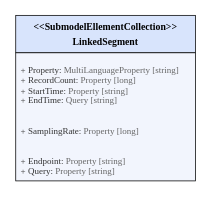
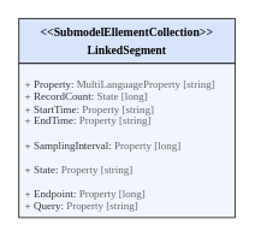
  <mxCell id="0" />
  <mxCell id="1" parent="0" />
  <mxCell id="2" value="" style="rounded=0;whiteSpace=wrap;html=1;fillColor=#D8E4FC;" parent="1" vertex="1"><mxGeometry x="20" y="20" width="240" height="50" as="geometry" /></mxCell>
  <mxCell id="3" value="&lt;font style=&quot;font-size: 13px;&quot; face=&quot;Times New Roman&quot;&gt;&lt;b style=&quot;&quot;&gt;&amp;lt;&amp;lt;SubmodelEllementCollection&amp;gt;&amp;gt;&lt;/b&gt;&lt;/font&gt;" style="text;html=1;align=center;verticalAlign=middle;whiteSpace=wrap;rounded=0;" parent="1" vertex="1"><mxGeometry x="51" y="20" width="178" height="30" as="geometry" /></mxCell>
  <mxCell id="4" value="" style="rounded=0;whiteSpace=wrap;html=1;fillColor=#F2F5FD;" parent="1" vertex="1"><mxGeometry x="20" y="70" width="240" height="171" as="geometry" /></mxCell>
  <mxCell id="5" value="&lt;font style=&quot;color: rgb(51, 51, 51);&quot; face=&quot;Times New Roman&quot;&gt;+ Property:&lt;/font&gt;&lt;font style=&quot;color: rgb(102, 102, 102);&quot; face=&quot;Times New Roman&quot;&gt; MultiLanguageProperty [string]&lt;/font&gt;" style="text;html=1;align=left;verticalAlign=middle;whiteSpace=wrap;rounded=0;" parent="1" vertex="1"><mxGeometry x="25" y="87" width="235" height="13.5" as="geometry" /></mxCell>
- <mxCell id="6" value="&lt;font style=&quot;color: rgb(51, 51, 51);&quot; face=&quot;Times New Roman&quot;&gt;+ RecordCount:&lt;/font&gt;&lt;font style=&quot;color: rgb(102, 102, 102);&quot; face=&quot;Times New Roman&quot;&gt; Property [long]&lt;/font&gt;" style="text;html=1;align=left;verticalAlign=middle;whiteSpace=wrap;rounded=0;" parent="1" vertex="1"><mxGeometry x="25" y="100.5" width="205" height="13.5" as="geometry" /></mxCell>
+ <mxCell id="6" value="&lt;font style=&quot;color: rgb(51, 51, 51);&quot; face=&quot;Times New Roman&quot;&gt;+ RecordCount:&lt;/font&gt;&lt;font style=&quot;color: rgb(102, 102, 102);&quot; face=&quot;Times New Roman&quot;&gt; State [long]&lt;/font&gt;" style="text;html=1;align=left;verticalAlign=middle;whiteSpace=wrap;rounded=0;" parent="1" vertex="1"><mxGeometry x="25" y="100.5" width="205" height="13.5" as="geometry" /></mxCell>
  <mxCell id="7" value="&lt;font style=&quot;color: rgb(51, 51, 51);&quot; face=&quot;Times New Roman&quot;&gt;+ StartTime:&lt;/font&gt;&lt;font style=&quot;color: rgb(102, 102, 102);&quot; face=&quot;Times New Roman&quot;&gt;&amp;nbsp;&lt;/font&gt;&lt;span style=&quot;color: rgb(102, 102, 102); font-family: &amp;quot;Times New Roman&amp;quot;;&quot;&gt;Property [string]&lt;/span&gt;" style="text;html=1;align=left;verticalAlign=middle;whiteSpace=wrap;rounded=0;" parent="1" vertex="1"><mxGeometry x="25" y="114" width="215" height="13.5" as="geometry" /></mxCell>
- <mxCell id="8" value="&lt;font style=&quot;color: rgb(51, 51, 51);&quot; face=&quot;Times New Roman&quot;&gt;+ EndTime:&lt;/font&gt;&lt;font style=&quot;color: rgb(102, 102, 102);&quot; face=&quot;Times New Roman&quot;&gt;&amp;nbsp;&lt;/font&gt;&lt;span style=&quot;color: rgb(102, 102, 102); font-family: &amp;quot;Times New Roman&amp;quot;;&quot;&gt;Query [string]&lt;/span&gt;" style="text;html=1;align=left;verticalAlign=middle;whiteSpace=wrap;rounded=0;" parent="1" vertex="1"><mxGeometry x="25" y="127.5" width="215" height="13.5" as="geometry" /></mxCell>
- <mxCell id="10" value="&lt;font style=&quot;color: rgb(51, 51, 51);&quot; face=&quot;Times New Roman&quot;&gt;+ SamplingRate:&lt;/font&gt;&lt;font style=&quot;color: rgb(102, 102, 102);&quot; face=&quot;Times New Roman&quot;&gt; Property [long]&amp;nbsp;&lt;/font&gt;" style="text;html=1;align=left;verticalAlign=middle;whiteSpace=wrap;rounded=0;" parent="1" vertex="1"><mxGeometry x="25" y="168" width="205" height="13.5" as="geometry" /></mxCell>
- <mxCell id="12" value="&lt;font style=&quot;color: rgb(51, 51, 51);&quot; face=&quot;Times New Roman&quot;&gt;+ Endpoint:&lt;/font&gt;&lt;font style=&quot;color: rgb(102, 102, 102);&quot; face=&quot;Times New Roman&quot;&gt;&amp;nbsp;&lt;/font&gt;&lt;span style=&quot;color: rgb(102, 102, 102); font-family: &amp;quot;Times New Roman&amp;quot;;&quot;&gt;Property [string]&lt;/span&gt;" style="text;html=1;align=left;verticalAlign=middle;whiteSpace=wrap;rounded=0;" parent="1" vertex="1"><mxGeometry x="25" y="208.5" width="205" height="13.5" as="geometry" /></mxCell>
+ <mxCell id="8" value="&lt;font style=&quot;color: rgb(51, 51, 51);&quot; face=&quot;Times New Roman&quot;&gt;+ EndTime:&lt;/font&gt;&lt;font style=&quot;color: rgb(102, 102, 102);&quot; face=&quot;Times New Roman&quot;&gt;&amp;nbsp;&lt;/font&gt;&lt;span style=&quot;color: rgb(102, 102, 102); font-family: &amp;quot;Times New Roman&amp;quot;;&quot;&gt;Property [string]&lt;/span&gt;" style="text;html=1;align=left;verticalAlign=middle;whiteSpace=wrap;rounded=0;" parent="1" vertex="1"><mxGeometry x="25" y="127.5" width="215" height="13.5" as="geometry" /></mxCell>
+ <mxCell id="9" value="&lt;font style=&quot;color: rgb(51, 51, 51);&quot; face=&quot;Times New Roman&quot;&gt;+ SamplingInterval:&lt;/font&gt;&lt;font style=&quot;color: rgb(102, 102, 102);&quot; face=&quot;Times New Roman&quot;&gt;&amp;nbsp;&lt;/font&gt;&lt;span style=&quot;color: rgb(102, 102, 102); font-family: &amp;quot;Times New Roman&amp;quot;;&quot;&gt;Property [long]&lt;/span&gt;" style="text;html=1;align=left;verticalAlign=middle;whiteSpace=wrap;rounded=0;" parent="1" vertex="1"><mxGeometry x="25" y="154.5" width="205" height="13.5" as="geometry" /></mxCell>
+ <mxCell id="11" value="&lt;font style=&quot;color: rgb(51, 51, 51);&quot; face=&quot;Times New Roman&quot;&gt;+ State:&lt;/font&gt;&lt;font style=&quot;color: rgb(102, 102, 102);&quot; face=&quot;Times New Roman&quot;&gt;&amp;nbsp;&lt;/font&gt;&lt;span style=&quot;color: rgb(102, 102, 102); font-family: &amp;quot;Times New Roman&amp;quot;;&quot;&gt;Property [string]&lt;/span&gt;" style="text;html=1;align=left;verticalAlign=middle;whiteSpace=wrap;rounded=0;" parent="1" vertex="1"><mxGeometry x="25" y="181.5" width="225" height="13.5" as="geometry" /></mxCell>
+ <mxCell id="12" value="&lt;font style=&quot;color: rgb(51, 51, 51);&quot; face=&quot;Times New Roman&quot;&gt;+ Endpoint:&lt;/font&gt;&lt;font style=&quot;color: rgb(102, 102, 102);&quot; face=&quot;Times New Roman&quot;&gt;&amp;nbsp;&lt;/font&gt;&lt;span style=&quot;color: rgb(102, 102, 102); font-family: &amp;quot;Times New Roman&amp;quot;;&quot;&gt;Property [long]&lt;/span&gt;" style="text;html=1;align=left;verticalAlign=middle;whiteSpace=wrap;rounded=0;" parent="1" vertex="1"><mxGeometry x="25" y="208.5" width="205" height="13.5" as="geometry" /></mxCell>
  <mxCell id="13" value="&lt;font style=&quot;color: rgb(51, 51, 51);&quot; face=&quot;Times New Roman&quot;&gt;+ Query:&lt;/font&gt;&lt;font style=&quot;color: rgb(102, 102, 102);&quot; face=&quot;Times New Roman&quot;&gt;&amp;nbsp;&lt;/font&gt;&lt;span style=&quot;color: rgb(102, 102, 102); font-family: &amp;quot;Times New Roman&amp;quot;;&quot;&gt;Property [string]&lt;/span&gt;" style="text;html=1;align=left;verticalAlign=middle;whiteSpace=wrap;rounded=0;" parent="1" vertex="1"><mxGeometry x="25" y="221.5" width="185" height="13.5" as="geometry" /></mxCell>
  <mxCell id="14" value="&lt;b&gt;&lt;font style=&quot;font-size: 13px;&quot; face=&quot;Times New Roman&quot;&gt;LinkedSegment&lt;/font&gt;&lt;/b&gt;" style="text;html=1;align=center;verticalAlign=middle;whiteSpace=wrap;rounded=0;" parent="1" vertex="1"><mxGeometry x="51" y="40" width="178" height="30" as="geometry" /></mxCell>
